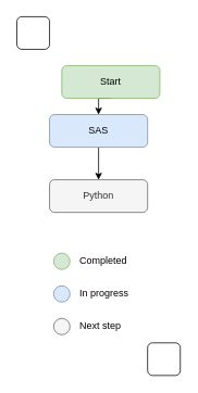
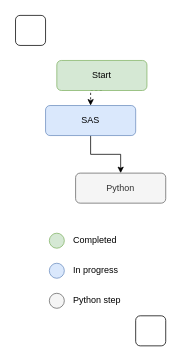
  <mxCell id="0" />
  <mxCell id="1" parent="0" />
- <mxCell id="2" style="edgeStyle=orthogonalEdgeStyle;rounded=0;orthogonalLoop=1;jettySize=auto;html=1;exitX=0.5;exitY=1;exitDx=0;exitDy=0;entryX=0.5;entryY=0;entryDx=0;entryDy=0;" edge="1" parent="1" source="3" target="5"><mxGeometry relative="1" as="geometry" /></mxCell>
+ <mxCell id="2" style="edgeStyle=orthogonalEdgeStyle;rounded=0;orthogonalLoop=1;jettySize=auto;html=1;exitX=0.5;exitY=1;exitDx=0;exitDy=0;entryX=0.5;entryY=0;entryDx=0;entryDy=0;dashed=1;" edge="1" parent="1" source="3" target="5"><mxGeometry relative="1" as="geometry" /></mxCell>
  <mxCell id="3" value="Start" style="rounded=1;whiteSpace=wrap;html=1;fillColor=#d5e8d4;strokeColor=#82b366;" vertex="1" parent="1"><mxGeometry x="75" y="80" width="120" height="40" as="geometry" /></mxCell>
  <mxCell id="4" style="edgeStyle=orthogonalEdgeStyle;rounded=0;orthogonalLoop=1;jettySize=auto;html=1;exitX=0.5;exitY=1;exitDx=0;exitDy=0;" edge="1" parent="1" source="5" target="14"><mxGeometry relative="1" as="geometry" /></mxCell>
  <mxCell id="5" value="SAS" style="rounded=1;whiteSpace=wrap;html=1;fillColor=#dae8fc;strokeColor=#6c8ebf;" vertex="1" parent="1"><mxGeometry x="60" y="140" width="120" height="40" as="geometry" /></mxCell>
  <mxCell id="6" value="" style="rounded=1;whiteSpace=wrap;html=1;strokeColor=default;fontColor=#FFFFFF;" vertex="1" parent="1"><mxGeometry x="180" y="420" width="40" height="40" as="geometry" /></mxCell>
  <mxCell id="7" value="" style="rounded=1;whiteSpace=wrap;html=1;strokeColor=default;fontColor=#FFFFFF;" vertex="1" parent="1"><mxGeometry x="20" width="40" height="40" as="geometry" y="20" /></mxCell>
  <mxCell id="8" value="" style="rounded=1;whiteSpace=wrap;html=1;strokeColor=#6c8ebf;arcSize=50;fillColor=#dae8fc;" vertex="1" parent="1"><mxGeometry x="65" y="350" width="20" height="20" as="geometry" /></mxCell>
  <mxCell id="9" value="" style="rounded=1;whiteSpace=wrap;html=1;strokeColor=#82b366;arcSize=50;fillColor=#d5e8d4;" vertex="1" parent="1"><mxGeometry x="65" y="310" width="20" height="20" as="geometry" /></mxCell>
  <mxCell id="10" value="" style="rounded=1;whiteSpace=wrap;html=1;strokeColor=#666666;arcSize=50;fillColor=#f5f5f5;fontColor=#333333;" vertex="1" parent="1"><mxGeometry x="65" y="390" width="20" height="20" as="geometry" /></mxCell>
  <mxCell id="11" value="Completed" style="text;html=1;align=left;verticalAlign=middle;whiteSpace=wrap;rounded=0;" vertex="1" parent="1"><mxGeometry x="95" y="300" width="80" height="40" as="geometry" /></mxCell>
  <mxCell id="12" value="In progress" style="text;html=1;align=left;verticalAlign=middle;whiteSpace=wrap;rounded=0;" vertex="1" parent="1"><mxGeometry x="95" y="340" width="80" height="40" as="geometry" /></mxCell>
- <mxCell id="13" value="Next step" style="text;html=1;align=left;verticalAlign=middle;whiteSpace=wrap;rounded=0;" vertex="1" parent="1"><mxGeometry x="95" y="380" width="80" height="40" as="geometry" /></mxCell>
- <mxCell id="14" value="Python" style="rounded=1;whiteSpace=wrap;html=1;fillColor=#f5f5f5;strokeColor=#666666;fontColor=#333333;" vertex="1" parent="1"><mxGeometry x="60" y="220" width="120" height="40" as="geometry" /></mxCell>
+ <mxCell id="13" value="Python step" style="text;html=1;align=left;verticalAlign=middle;whiteSpace=wrap;rounded=0;" vertex="1" parent="1"><mxGeometry x="95" y="380" width="80" height="40" as="geometry" /></mxCell>
+ <mxCell id="14" value="Python" style="rounded=1;whiteSpace=wrap;html=1;fillColor=#f5f5f5;strokeColor=#666666;fontColor=#333333;" vertex="1" parent="1"><mxGeometry x="100" y="230" width="120" height="40" as="geometry" /></mxCell>
